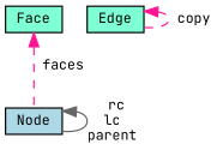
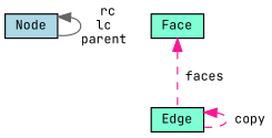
  digraph {
    fontname="JetBrains Mono"
    node [color=black fillcolor=aquamarine fontname="JetBrains Mono" fontsize=10 shape=record style=filled]
    edge [color=deeppink dir=back fontname="JetBrains Mono" fontsize=10 labelfontname=Helvetica labelfontsize=10 style=dashed]
    n1 [fillcolor=lightblue fontcolor=black height=0.2 label="Node" width=0.4]
    n2 [height=0.2 label="Edge" width=0.4]
    n3 [height=0.2 label=Face width=0.4]
    n1 -> n1 [color=gray40 label=" rc\nlc\nparent" style=solid]
    n2 -> n2 [label=" copy"]
-   n3 -> n1 [label=" faces"]
+   n3 -> n2 [label=" faces"]
  }
